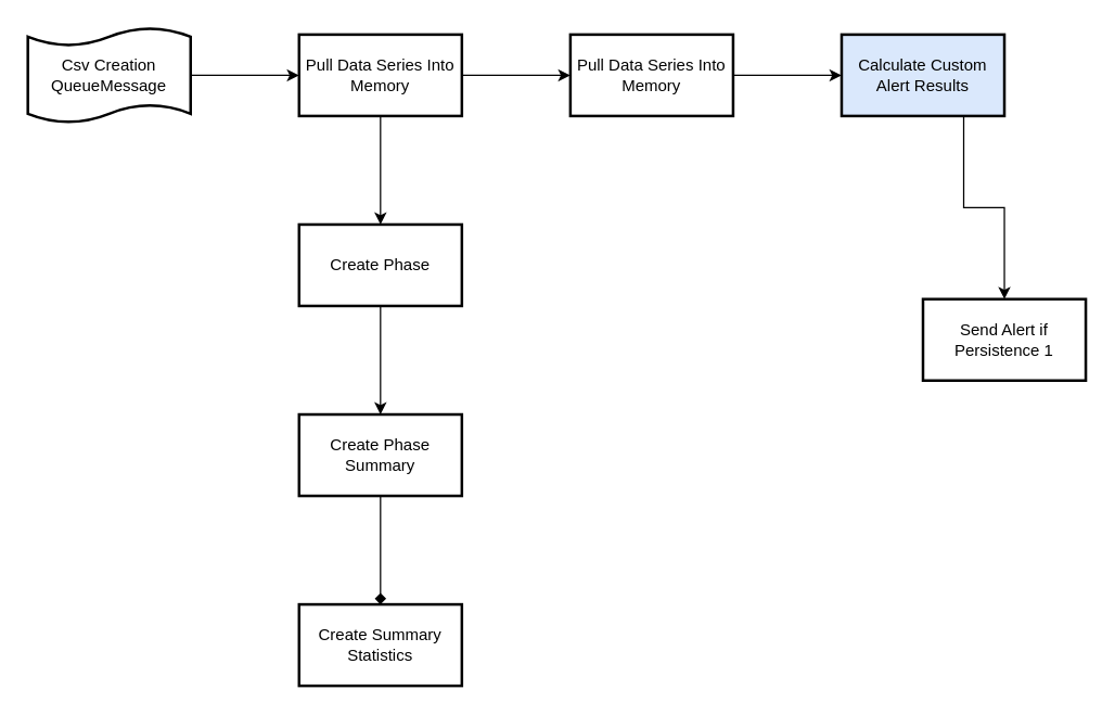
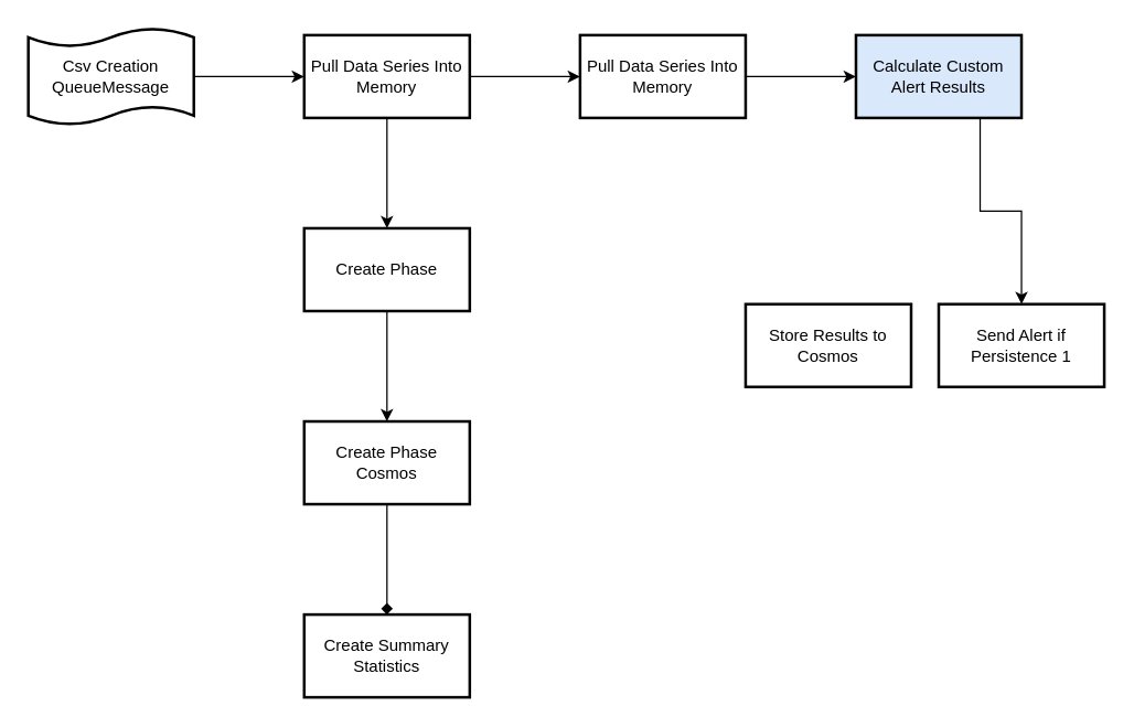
  <mxCell id="0" />
  <mxCell id="1" parent="0" />
  <mxCell id="2" value="" style="edgeStyle=orthogonalEdgeStyle;rounded=0;orthogonalLoop=1;jettySize=auto;html=1;" edge="1" parent="1" source="3" target="6"><mxGeometry relative="1" as="geometry" /></mxCell>
  <mxCell id="3" value="Csv Creation QueueMessage" style="shape=tape;whiteSpace=wrap;html=1;strokeWidth=2;size=0.19" vertex="1" parent="1"><mxGeometry x="20" y="20" width="120" height="70" as="geometry" /></mxCell>
  <mxCell id="4" value="" style="edgeStyle=orthogonalEdgeStyle;rounded=0;orthogonalLoop=1;jettySize=auto;html=1;" edge="1" parent="1" source="6" target="8"><mxGeometry relative="1" as="geometry" /></mxCell>
  <mxCell id="5" value="" style="edgeStyle=orthogonalEdgeStyle;rounded=0;orthogonalLoop=1;jettySize=auto;html=1;" edge="1" parent="1" source="6" target="10"><mxGeometry relative="1" as="geometry" /></mxCell>
  <mxCell id="6" value="Pull Data Series Into Memory" style="whiteSpace=wrap;html=1;strokeWidth=2;" vertex="1" parent="1"><mxGeometry x="220" y="25" width="120" height="60" as="geometry" /></mxCell>
  <mxCell id="7" value="" style="edgeStyle=orthogonalEdgeStyle;rounded=0;orthogonalLoop=1;jettySize=auto;html=1;" edge="1" parent="1" source="8" target="15"><mxGeometry relative="1" as="geometry" /></mxCell>
  <mxCell id="8" value="Pull Data Series Into Memory" style="whiteSpace=wrap;html=1;strokeWidth=2;" vertex="1" parent="1"><mxGeometry x="420" y="25" width="120" height="60" as="geometry" /></mxCell>
  <mxCell id="9" value="" style="edgeStyle=orthogonalEdgeStyle;rounded=0;orthogonalLoop=1;jettySize=auto;html=1;" edge="1" parent="1" source="10" target="12"><mxGeometry relative="1" as="geometry" /></mxCell>
  <mxCell id="10" value="Create Phase" style="whiteSpace=wrap;html=1;strokeWidth=2;" vertex="1" parent="1"><mxGeometry x="220" y="165" width="120" height="60" as="geometry" /></mxCell>
  <mxCell id="11" value="" style="edgeStyle=orthogonalEdgeStyle;rounded=0;orthogonalLoop=1;jettySize=auto;html=1;endArrow=diamond;" edge="1" parent="1" source="12" target="13"><mxGeometry relative="1" as="geometry" /></mxCell>
- <mxCell id="12" value="Create Phase Summary" style="whiteSpace=wrap;html=1;strokeWidth=2;" vertex="1" parent="1"><mxGeometry x="220" y="305" width="120" height="60" as="geometry" /></mxCell>
+ <mxCell id="12" value="Create Phase Cosmos" style="whiteSpace=wrap;html=1;strokeWidth=2;" vertex="1" parent="1"><mxGeometry x="220" y="305" width="120" height="60" as="geometry" /></mxCell>
  <mxCell id="13" value="Create Summary Statistics" style="whiteSpace=wrap;html=1;strokeWidth=2;" vertex="1" parent="1"><mxGeometry x="220" y="445" width="120" height="60" as="geometry" /></mxCell>
  <mxCell id="14" value="" style="edgeStyle=orthogonalEdgeStyle;rounded=0;orthogonalLoop=1;jettySize=auto;html=1;exitX=0.75;exitY=1;exitDx=0;exitDy=0;" edge="1" parent="1" source="15" target="16"><mxGeometry relative="1" as="geometry" /></mxCell>
  <mxCell id="15" value="Calculate Custom Alert Results" style="whiteSpace=wrap;html=1;strokeWidth=2;fillColor=#dae8fc;" vertex="1" parent="1"><mxGeometry x="620" y="25" width="120" height="60" as="geometry" /></mxCell>
  <mxCell id="16" value="Send Alert if Persistence 1" style="whiteSpace=wrap;html=1;strokeWidth=2;" vertex="1" parent="1"><mxGeometry x="680" y="220" width="120" height="60" as="geometry" /></mxCell>
+ <mxCell id="17" value="Store Results to Cosmos" style="whiteSpace=wrap;html=1;strokeWidth=2;" vertex="1" parent="1"><mxGeometry x="540" y="220" width="120" height="60" as="geometry" /></mxCell>
